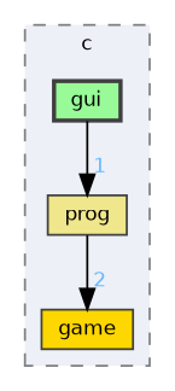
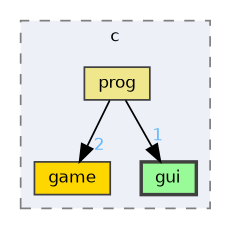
  digraph {
    compound=true
    node [color=grey25 fontname=Helvetica fontsize=10 shape=box style=filled]
    edge [color=black fontcolor=steelblue1 fontname=Helvetica fontsize=10 labeldistance=1.5 labelfontname=Helvetica labelfontsize=10]
    n1 [fillcolor=gold height=0.2 label=game width=0.4]
    n2 [fillcolor=khaki height=0.2 label=prog width=0.4]
    n3 [fillcolor=palegreen height=0.2 label=gui style="filled,bold" width=0.4]
    subgraph cluster_1 {
      bgcolor="#edf0f7"
      fontname=Helvetica
      fontsize=10
      label=c
      pencolor=grey50
      style="filled,dashed"
      n1
      n2
      n3
    }
    n2 -> n1 [headlabel=2]
-   n3 -> n2 [headlabel=1]
+   n2 -> n3 [headlabel=1]
  }
